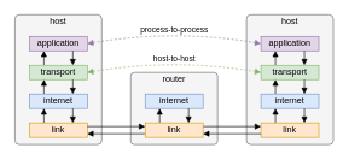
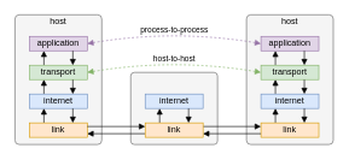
  <mxCell id="0" />
  <mxCell id="1" parent="0" />
  <mxCell id="2" value="" style="group" vertex="1" connectable="0" parent="1"><mxGeometry x="20" y="20" width="120" height="180" as="geometry" /></mxCell>
  <mxCell id="3" value="" style="rounded=1;whiteSpace=wrap;html=1;arcSize=5;fillColor=#f5f5f5;strokeColor=#666666;fontColor=#333333;" vertex="1" parent="2"><mxGeometry width="120" height="180" as="geometry" /></mxCell>
  <mxCell id="4" value="application" style="text;html=1;strokeColor=#9673a6;fillColor=#e1d5e7;align=center;verticalAlign=middle;whiteSpace=wrap;rounded=0;" vertex="1" parent="2"><mxGeometry x="20" y="30" width="80" height="20" as="geometry" /></mxCell>
  <mxCell id="5" style="edgeStyle=orthogonalEdgeStyle;rounded=0;orthogonalLoop=1;jettySize=auto;html=1;exitX=0.25;exitY=0;exitDx=0;exitDy=0;entryX=0.25;entryY=1;entryDx=0;entryDy=0;endFill=1;endArrow=block;" edge="1" parent="2" source="6" target="4"><mxGeometry relative="1" as="geometry" /></mxCell>
  <mxCell id="6" value="transport" style="text;html=1;strokeColor=#82b366;fillColor=#d5e8d4;align=center;verticalAlign=middle;whiteSpace=wrap;rounded=0;" vertex="1" parent="2"><mxGeometry x="20" y="70" width="80" height="20" as="geometry" /></mxCell>
  <mxCell id="7" style="edgeStyle=orthogonalEdgeStyle;orthogonalLoop=1;jettySize=auto;html=1;exitX=0.75;exitY=1;exitDx=0;exitDy=0;entryX=0.75;entryY=0;entryDx=0;entryDy=0;rounded=0;endArrow=block;endFill=1;" edge="1" parent="2" source="4" target="6"><mxGeometry relative="1" as="geometry" /></mxCell>
  <mxCell id="8" style="edgeStyle=orthogonalEdgeStyle;rounded=0;orthogonalLoop=1;jettySize=auto;html=1;exitX=0.25;exitY=0;exitDx=0;exitDy=0;entryX=0.25;entryY=1;entryDx=0;entryDy=0;endFill=1;endArrow=block;" edge="1" parent="2" source="9" target="6"><mxGeometry relative="1" as="geometry" /></mxCell>
  <mxCell id="9" value="internet" style="text;html=1;strokeColor=#6c8ebf;fillColor=#dae8fc;align=center;verticalAlign=middle;whiteSpace=wrap;rounded=0;" vertex="1" parent="2"><mxGeometry x="20" y="110" width="80" height="20" as="geometry" /></mxCell>
  <mxCell id="10" style="edgeStyle=orthogonalEdgeStyle;rounded=0;orthogonalLoop=1;jettySize=auto;html=1;exitX=0.75;exitY=1;exitDx=0;exitDy=0;entryX=0.75;entryY=0;entryDx=0;entryDy=0;endFill=1;endArrow=block;" edge="1" parent="2" source="6" target="9"><mxGeometry relative="1" as="geometry" /></mxCell>
  <mxCell id="11" style="edgeStyle=orthogonalEdgeStyle;rounded=0;orthogonalLoop=1;jettySize=auto;html=1;exitX=0.25;exitY=0;exitDx=0;exitDy=0;entryX=0.25;entryY=1;entryDx=0;entryDy=0;endFill=1;endArrow=block;" edge="1" parent="2" source="12" target="9"><mxGeometry relative="1" as="geometry" /></mxCell>
  <mxCell id="12" value="link" style="text;html=1;strokeColor=#d79b00;fillColor=#ffe6cc;align=center;verticalAlign=middle;whiteSpace=wrap;rounded=0;" vertex="1" parent="2"><mxGeometry x="20" y="150" width="80" height="20" as="geometry" /></mxCell>
  <mxCell id="13" style="edgeStyle=orthogonalEdgeStyle;rounded=0;orthogonalLoop=1;jettySize=auto;html=1;exitX=0.75;exitY=1;exitDx=0;exitDy=0;entryX=0.75;entryY=0;entryDx=0;entryDy=0;endFill=1;endArrow=block;" edge="1" parent="2" source="9" target="12"><mxGeometry relative="1" as="geometry" /></mxCell>
  <mxCell id="14" value="host" style="text;html=1;strokeColor=none;fillColor=none;align=center;verticalAlign=middle;whiteSpace=wrap;rounded=0;" vertex="1" parent="2"><mxGeometry x="40" width="40" height="20" as="geometry" /></mxCell>
  <mxCell id="15" value="" style="group" vertex="1" connectable="0" parent="1"><mxGeometry x="340" y="20" width="120" height="180" as="geometry" /></mxCell>
  <mxCell id="16" value="" style="rounded=1;whiteSpace=wrap;html=1;arcSize=5;fillColor=#f5f5f5;strokeColor=#666666;fontColor=#333333;" vertex="1" parent="15"><mxGeometry width="120" height="180" as="geometry" /></mxCell>
  <mxCell id="17" value="application" style="text;html=1;strokeColor=#9673a6;fillColor=#e1d5e7;align=center;verticalAlign=middle;whiteSpace=wrap;rounded=0;" vertex="1" parent="15"><mxGeometry x="20" y="30" width="80" height="20" as="geometry" /></mxCell>
  <mxCell id="18" style="edgeStyle=orthogonalEdgeStyle;rounded=0;orthogonalLoop=1;jettySize=auto;html=1;exitX=0.25;exitY=0;exitDx=0;exitDy=0;entryX=0.25;entryY=1;entryDx=0;entryDy=0;endFill=1;endArrow=block;" edge="1" parent="15" source="19" target="17"><mxGeometry relative="1" as="geometry" /></mxCell>
  <mxCell id="19" value="transport" style="text;html=1;strokeColor=#82b366;fillColor=#d5e8d4;align=center;verticalAlign=middle;whiteSpace=wrap;rounded=0;" vertex="1" parent="15"><mxGeometry x="20" y="70" width="80" height="20" as="geometry" /></mxCell>
  <mxCell id="20" style="edgeStyle=orthogonalEdgeStyle;orthogonalLoop=1;jettySize=auto;html=1;exitX=0.75;exitY=1;exitDx=0;exitDy=0;entryX=0.75;entryY=0;entryDx=0;entryDy=0;rounded=0;endArrow=block;endFill=1;" edge="1" parent="15" source="17" target="19"><mxGeometry relative="1" as="geometry" /></mxCell>
  <mxCell id="21" style="edgeStyle=orthogonalEdgeStyle;rounded=0;orthogonalLoop=1;jettySize=auto;html=1;exitX=0.25;exitY=0;exitDx=0;exitDy=0;entryX=0.25;entryY=1;entryDx=0;entryDy=0;endFill=1;endArrow=block;" edge="1" parent="15" source="22" target="19"><mxGeometry relative="1" as="geometry" /></mxCell>
  <mxCell id="22" value="internet" style="text;html=1;strokeColor=#6c8ebf;fillColor=#dae8fc;align=center;verticalAlign=middle;whiteSpace=wrap;rounded=0;" vertex="1" parent="15"><mxGeometry x="20" y="110" width="80" height="20" as="geometry" /></mxCell>
  <mxCell id="23" style="edgeStyle=orthogonalEdgeStyle;rounded=0;orthogonalLoop=1;jettySize=auto;html=1;exitX=0.75;exitY=1;exitDx=0;exitDy=0;entryX=0.75;entryY=0;entryDx=0;entryDy=0;endFill=1;endArrow=block;" edge="1" parent="15" source="19" target="22"><mxGeometry relative="1" as="geometry" /></mxCell>
  <mxCell id="24" style="edgeStyle=orthogonalEdgeStyle;rounded=0;orthogonalLoop=1;jettySize=auto;html=1;exitX=0.25;exitY=0;exitDx=0;exitDy=0;entryX=0.25;entryY=1;entryDx=0;entryDy=0;endFill=1;endArrow=block;" edge="1" parent="15" source="25" target="22"><mxGeometry relative="1" as="geometry" /></mxCell>
  <mxCell id="25" value="link" style="text;html=1;strokeColor=#d79b00;fillColor=#ffe6cc;align=center;verticalAlign=middle;whiteSpace=wrap;rounded=0;" vertex="1" parent="15"><mxGeometry x="20" y="150" width="80" height="20" as="geometry" /></mxCell>
  <mxCell id="26" style="edgeStyle=orthogonalEdgeStyle;rounded=0;orthogonalLoop=1;jettySize=auto;html=1;exitX=0.75;exitY=1;exitDx=0;exitDy=0;entryX=0.75;entryY=0;entryDx=0;entryDy=0;endFill=1;endArrow=block;" edge="1" parent="15" source="22" target="25"><mxGeometry relative="1" as="geometry" /></mxCell>
  <mxCell id="27" value="host" style="text;html=1;strokeColor=none;fillColor=none;align=center;verticalAlign=middle;whiteSpace=wrap;rounded=0;" vertex="1" parent="15"><mxGeometry x="40" width="40" height="20" as="geometry" /></mxCell>
  <mxCell id="28" value="" style="rounded=1;whiteSpace=wrap;html=1;arcSize=5;fillColor=#f5f5f5;strokeColor=#666666;fontColor=#333333;" vertex="1" parent="1"><mxGeometry x="180" y="100" width="120" height="100" as="geometry" /></mxCell>
  <mxCell id="29" value="internet" style="text;html=1;strokeColor=#6c8ebf;fillColor=#dae8fc;align=center;verticalAlign=middle;whiteSpace=wrap;rounded=0;" vertex="1" parent="1"><mxGeometry x="200" y="130" width="80" height="20" as="geometry" /></mxCell>
  <mxCell id="30" style="edgeStyle=orthogonalEdgeStyle;rounded=0;orthogonalLoop=1;jettySize=auto;html=1;exitX=0.25;exitY=0;exitDx=0;exitDy=0;entryX=0.25;entryY=1;entryDx=0;entryDy=0;endFill=1;endArrow=block;" edge="1" parent="1" source="33" target="29"><mxGeometry relative="1" as="geometry" /></mxCell>
  <mxCell id="31" style="edgeStyle=orthogonalEdgeStyle;rounded=0;orthogonalLoop=1;jettySize=auto;html=1;exitX=0;exitY=0.75;exitDx=0;exitDy=0;entryX=1;entryY=0.75;entryDx=0;entryDy=0;endArrow=block;endFill=1;" edge="1" parent="1" source="33" target="12"><mxGeometry relative="1" as="geometry" /></mxCell>
  <mxCell id="32" style="edgeStyle=orthogonalEdgeStyle;rounded=0;orthogonalLoop=1;jettySize=auto;html=1;exitX=1;exitY=0.25;exitDx=0;exitDy=0;entryX=0;entryY=0.25;entryDx=0;entryDy=0;endArrow=block;endFill=1;" edge="1" parent="1" source="33" target="25"><mxGeometry relative="1" as="geometry" /></mxCell>
  <mxCell id="33" value="link" style="text;html=1;strokeColor=#d79b00;fillColor=#ffe6cc;align=center;verticalAlign=middle;whiteSpace=wrap;rounded=0;" vertex="1" parent="1"><mxGeometry x="200" y="170" width="80" height="20" as="geometry" /></mxCell>
  <mxCell id="34" style="edgeStyle=orthogonalEdgeStyle;rounded=0;orthogonalLoop=1;jettySize=auto;html=1;exitX=0.75;exitY=1;exitDx=0;exitDy=0;entryX=0.75;entryY=0;entryDx=0;entryDy=0;endFill=1;endArrow=block;" edge="1" parent="1" source="29" target="33"><mxGeometry relative="1" as="geometry" /></mxCell>
- <mxCell id="35" value="router" style="text;html=1;strokeColor=none;fillColor=none;align=center;verticalAlign=middle;whiteSpace=wrap;rounded=0;" vertex="1" parent="1"><mxGeometry x="220" y="100" width="40" height="20" as="geometry" /></mxCell>
  <mxCell id="36" style="edgeStyle=orthogonalEdgeStyle;rounded=0;orthogonalLoop=1;jettySize=auto;html=1;exitX=1;exitY=0.25;exitDx=0;exitDy=0;entryX=0;entryY=0.25;entryDx=0;entryDy=0;endArrow=block;endFill=1;" edge="1" parent="1" source="12" target="33"><mxGeometry relative="1" as="geometry" /></mxCell>
  <mxCell id="37" style="edgeStyle=orthogonalEdgeStyle;rounded=0;orthogonalLoop=1;jettySize=auto;html=1;exitX=0;exitY=0.75;exitDx=0;exitDy=0;entryX=1;entryY=0.75;entryDx=0;entryDy=0;endArrow=block;endFill=1;" edge="1" parent="1" source="25" target="33"><mxGeometry relative="1" as="geometry" /></mxCell>
  <mxCell id="38" value="" style="curved=1;endArrow=block;html=1;dashed=1;strokeColor=#9673a6;exitX=1;exitY=0.5;exitDx=0;exitDy=0;entryX=0;entryY=0.5;entryDx=0;entryDy=0;startArrow=block;startFill=1;endFill=1;fillColor=#e1d5e7;" edge="1" parent="1" source="4" target="17"><mxGeometry width="50" height="50" relative="1" as="geometry"><mxPoint x="140" y="10" as="sourcePoint" /><mxPoint x="310" y="-40" as="targetPoint" /><Array as="points"><mxPoint x="240" y="40" /></Array></mxGeometry></mxCell>
  <mxCell id="39" value="process-to-process" style="edgeLabel;html=1;align=center;verticalAlign=middle;resizable=0;points=[];" vertex="1" connectable="0" parent="38"><mxGeometry x="-0.011" y="-9" relative="1" as="geometry"><mxPoint x="-0.41" y="-9.06" as="offset" /></mxGeometry></mxCell>
  <mxCell id="40" value="" style="curved=1;endArrow=block;html=1;dashed=1;strokeColor=#82b366;entryX=0;entryY=0.5;entryDx=0;entryDy=0;startArrow=block;startFill=1;endFill=1;fillColor=#d5e8d4;" edge="1" parent="1"><mxGeometry width="50" height="50" relative="1" as="geometry"><mxPoint x="120" y="100" as="sourcePoint" /><mxPoint x="360" y="100" as="targetPoint" /><Array as="points"><mxPoint x="240" y="80" /></Array></mxGeometry></mxCell>
  <mxCell id="41" value="host-to-host" style="edgeLabel;html=1;align=center;verticalAlign=middle;resizable=0;points=[];" vertex="1" connectable="0" parent="40"><mxGeometry x="-0.011" y="-9" relative="1" as="geometry"><mxPoint x="-0.41" y="-9.06" as="offset" /></mxGeometry></mxCell>
